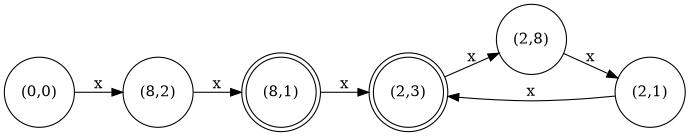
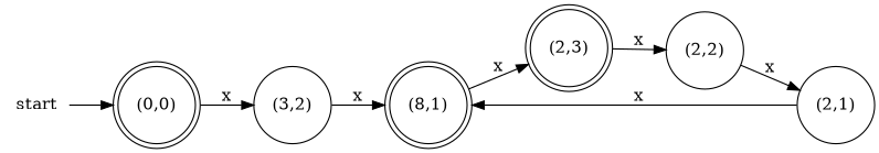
  digraph {
    rankdir=LR
    node [shape=circle]
-   "(0,0)"
-   "(3,2)" [label="(8,2)"]
+   start [shape=none]
+   "(0,0)" [shape=doublecircle]
+   "(3,2)"
    n4 [label="(8,1)" shape=doublecircle]
    "(2,3)" [shape=doublecircle]
-   "(2,2)" [label="(2,8)"]
+   "(2,2)"
    "(2,1)"
+   start -> "(0,0)"
    "(0,0)" -> "(3,2)" [label=x]
    "(3,2)" -> n4 [label=x]
    n4 -> "(2,3)" [label=x]
    "(2,3)" -> "(2,2)" [label=x]
    "(2,2)" -> "(2,1)" [label=x]
-   "(2,1)" -> "(2,3)" [label=x]
+   "(2,1)" -> n4 [label=x]
  }
